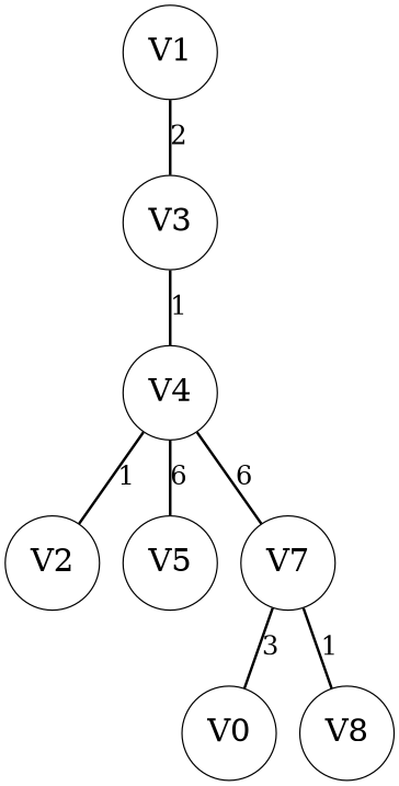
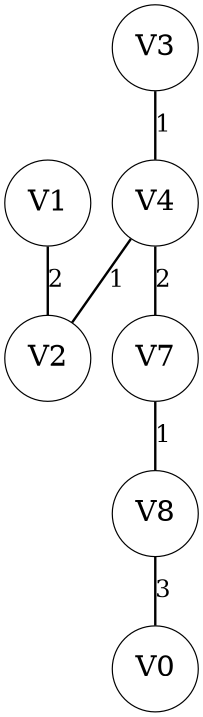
  graph {
    node [fontsize=24]
    edge [fontsize=20 style="setlinewidth(2.0)" weight=1]
    n1 [height=1.0 label=V1 width=1.0]
    n2 [height=1.0 label=V3 width=1.0]
    n3 [height=1.0 label=V4 width=1.0]
    n4 [height=1.0 label=V2 width=1.0]
-   n5 [height=1.0 label=V5 width=1.0]
    n6 [height=1.0 label=V7 width=1.0]
    n7 [height=1.0 label=V0 width=1.0]
    n8 [height=1.0 label=V8 width=1.0]
-   n1 -- n2 [label=2]
+   n1 -- n4 [label=2]
    n2 -- n3 [label=1]
    n3 -- n4 [label=1]
-   n3 -- n5 [label=6]
-   n3 -- n6 [label=6]
-   n6 -- n7 [label=3]
+   n3 -- n6 [label=2]
+   n8 -- n7 [label=3]
    n6 -- n8 [label=1]
  }
